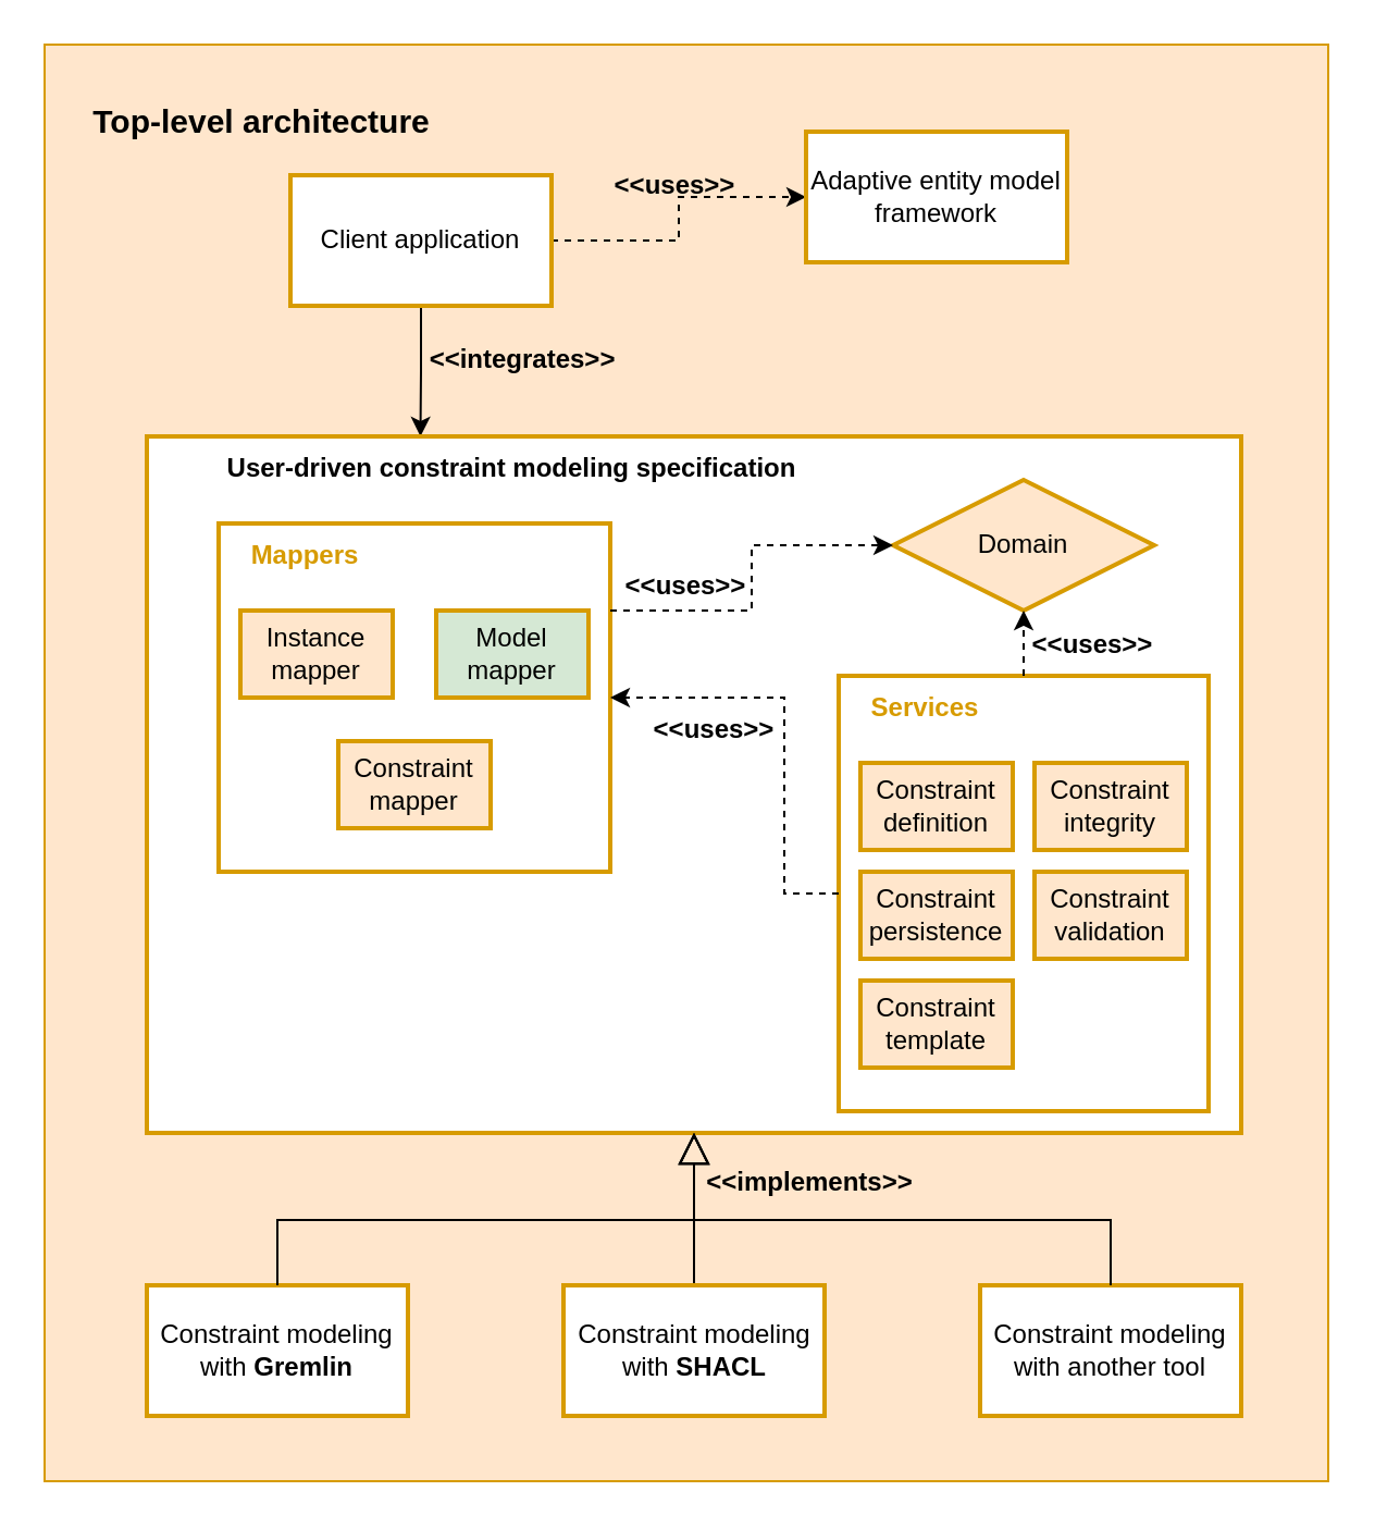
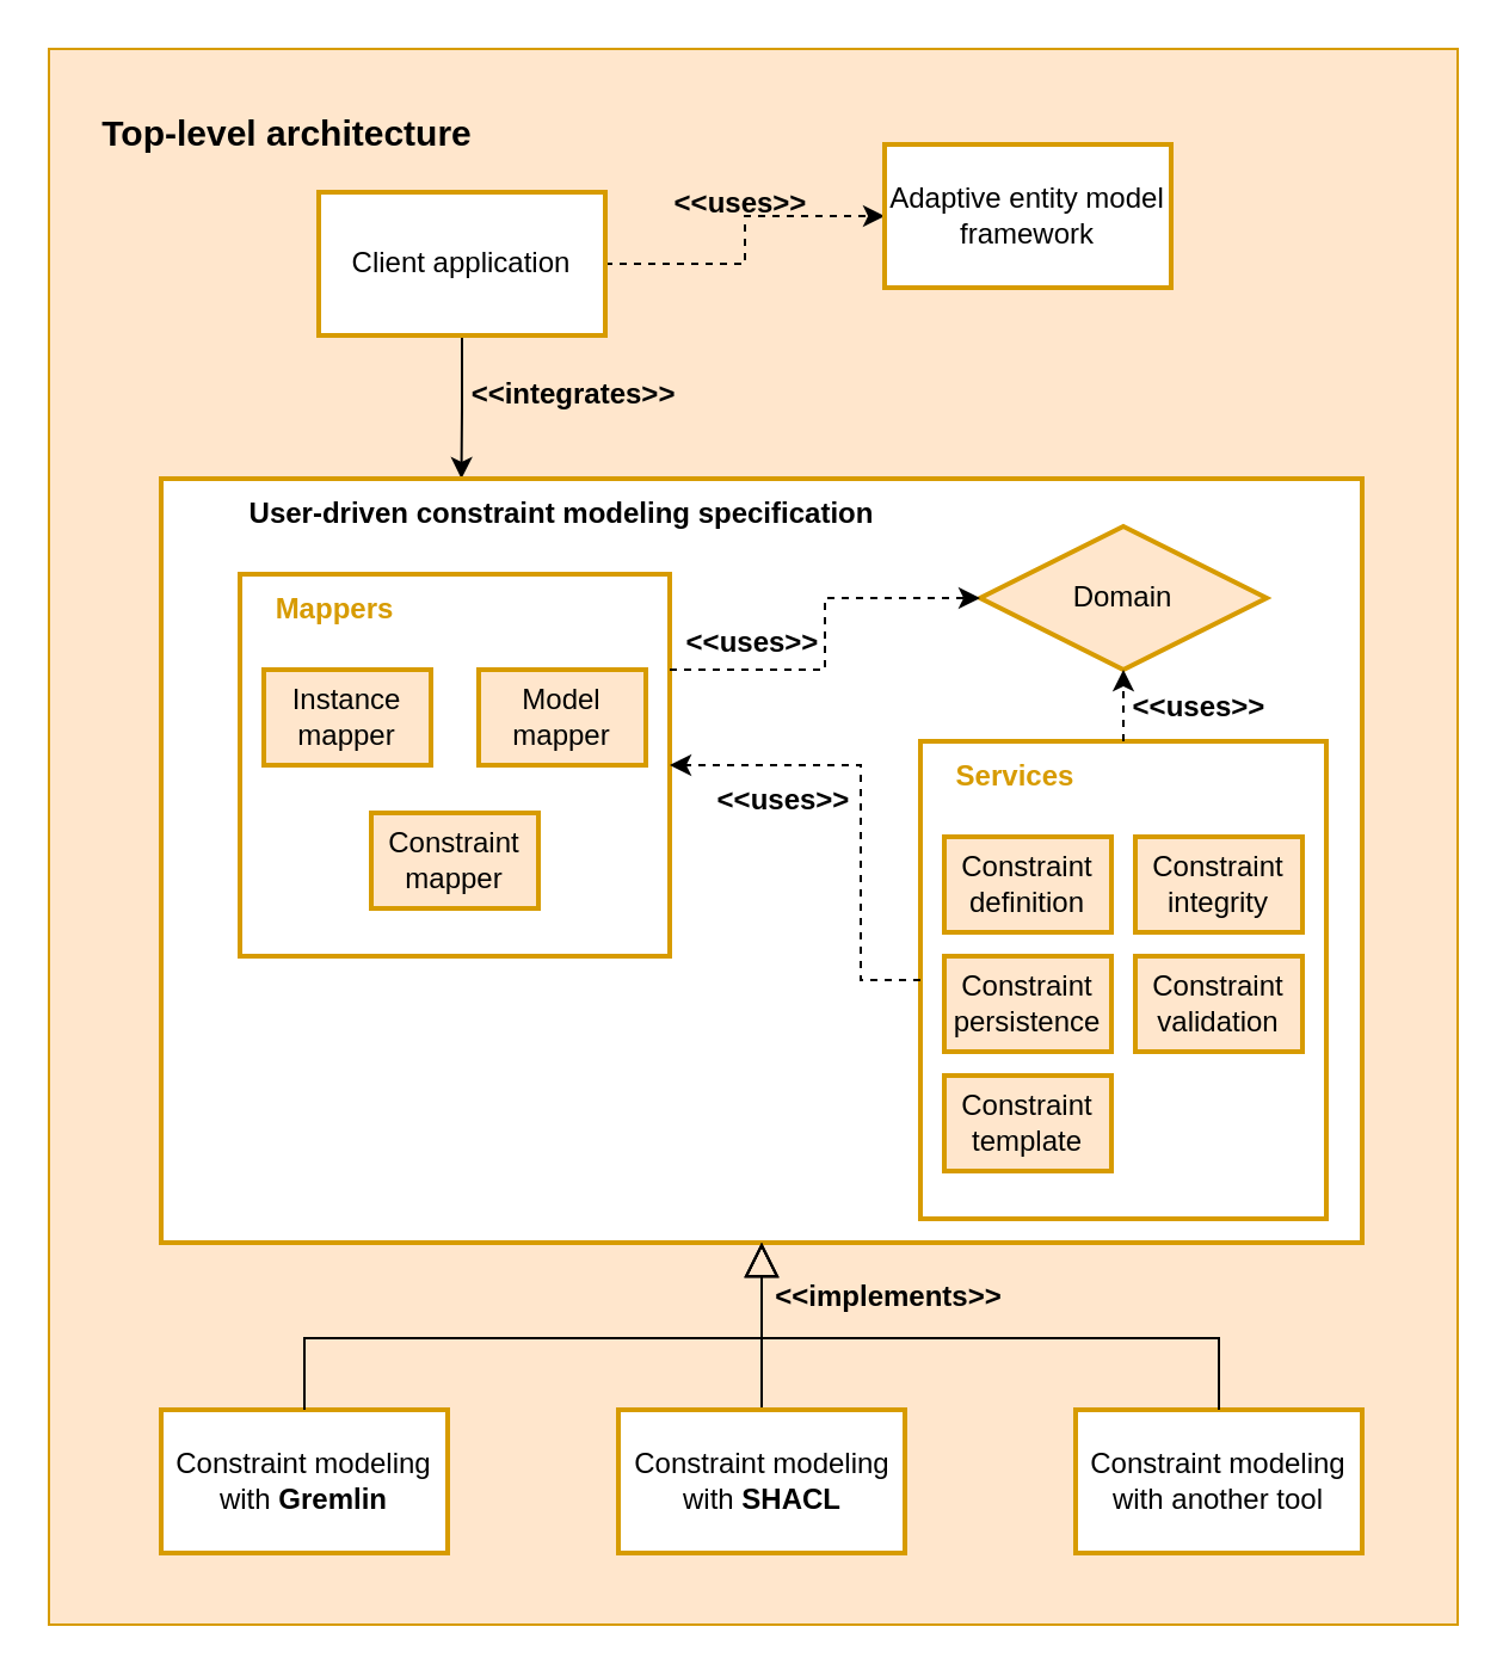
  <mxCell id="0" />
  <mxCell id="1" parent="0" />
  <mxCell id="2" value="" style="rounded=0;whiteSpace=wrap;html=1;strokeColor=#d79b00;strokeWidth=1;fillColor=#ffe6cc;" vertex="1" parent="1"><mxGeometry x="20" y="20" width="590" height="660" as="geometry" /></mxCell>
  <mxCell id="3" style="edgeStyle=orthogonalEdgeStyle;rounded=0;orthogonalLoop=1;jettySize=auto;html=1;exitX=1;exitY=0.5;exitDx=0;exitDy=0;entryX=0;entryY=0.5;entryDx=0;entryDy=0;dashed=1;" edge="1" parent="1" source="5" target="6"><mxGeometry relative="1" as="geometry" /></mxCell>
  <mxCell id="4" style="edgeStyle=orthogonalEdgeStyle;rounded=0;orthogonalLoop=1;jettySize=auto;html=1;exitX=0.5;exitY=1;exitDx=0;exitDy=0;entryX=0.25;entryY=0;entryDx=0;entryDy=0;" edge="1" parent="1" source="5" target="7"><mxGeometry relative="1" as="geometry" /></mxCell>
  <mxCell id="5" value="Client application" style="rounded=0;whiteSpace=wrap;html=1;fillColor=#FFFFFF;strokeColor=#d79b00;strokeWidth=2;" vertex="1" parent="1"><mxGeometry x="133" y="80" width="120" height="60" as="geometry" /></mxCell>
  <mxCell id="6" value="Adaptive entity model framework" style="rounded=0;whiteSpace=wrap;html=1;fillColor=default;strokeColor=#d79b00;strokeWidth=2;" vertex="1" parent="1"><mxGeometry x="370" y="60" width="120" height="60" as="geometry" /></mxCell>
  <mxCell id="7" value="" style="rounded=0;whiteSpace=wrap;html=1;fillColor=#FFFFFF;strokeColor=#d79b00;strokeWidth=2;" vertex="1" parent="1"><mxGeometry x="67" y="200" width="503" height="320" as="geometry" /></mxCell>
  <mxCell id="8" value="Domain" style="rhombus;whiteSpace=wrap;html=1;fillColor=#ffe6cc;strokeColor=#d79b00;strokeWidth=2;" vertex="1" parent="1"><mxGeometry x="410" y="220" width="120" height="60" as="geometry" /></mxCell>
  <mxCell id="9" value="&lt;b&gt;User-driven constraint modeling specification&lt;/b&gt;" style="text;html=1;strokeColor=none;fillColor=none;align=center;verticalAlign=middle;whiteSpace=wrap;rounded=0;" vertex="1" parent="1"><mxGeometry x="100" y="200" width="270" height="30" as="geometry" /></mxCell>
  <mxCell id="10" value="" style="group" vertex="1" connectable="0" parent="1"><mxGeometry x="100" y="240" width="180" height="160" as="geometry" /></mxCell>
  <mxCell id="11" value="" style="rounded=0;whiteSpace=wrap;html=1;strokeWidth=2;strokeColor=#D79B00;" vertex="1" parent="10"><mxGeometry width="180" height="160" as="geometry" /></mxCell>
  <mxCell id="12" value="&lt;b&gt;&lt;font color=&quot;#d79b00&quot;&gt;Mappers&lt;/font&gt;&lt;/b&gt;" style="text;html=1;strokeColor=none;fillColor=none;align=center;verticalAlign=middle;whiteSpace=wrap;rounded=0;" vertex="1" parent="10"><mxGeometry x="10" width="60" height="30" as="geometry" /></mxCell>
  <mxCell id="13" value="Instance mapper" style="rounded=0;whiteSpace=wrap;html=1;fillColor=#ffe6cc;strokeColor=#d79b00;strokeWidth=2;" vertex="1" parent="10"><mxGeometry x="10" y="40" width="70" height="40" as="geometry" /></mxCell>
- <mxCell id="14" value="Model mapper" style="rounded=0;whiteSpace=wrap;html=1;fillColor=#d5e8d4;strokeColor=#d79b00;strokeWidth=2;" vertex="1" parent="10"><mxGeometry x="100" y="40" width="70" height="40" as="geometry" /></mxCell>
+ <mxCell id="14" value="Model mapper" style="rounded=0;whiteSpace=wrap;html=1;fillColor=#ffe6cc;strokeColor=#d79b00;strokeWidth=2;" vertex="1" parent="10"><mxGeometry x="100" y="40" width="70" height="40" as="geometry" /></mxCell>
  <mxCell id="15" value="Constraint mapper" style="rounded=0;whiteSpace=wrap;html=1;fillColor=#ffe6cc;strokeColor=#d79b00;strokeWidth=2;" vertex="1" parent="10"><mxGeometry x="55" y="100" width="70" height="40" as="geometry" /></mxCell>
  <mxCell id="16" value="" style="group" vertex="1" connectable="0" parent="1"><mxGeometry x="385" y="310" width="170" height="200" as="geometry" /></mxCell>
  <mxCell id="17" value="" style="rounded=0;whiteSpace=wrap;html=1;strokeWidth=2;strokeColor=#D79B00;" vertex="1" parent="16"><mxGeometry width="170" height="200" as="geometry" /></mxCell>
  <mxCell id="18" value="&lt;font color=&quot;#d79b00&quot;&gt;&lt;b&gt;Services&lt;/b&gt;&lt;/font&gt;" style="text;html=1;strokeColor=none;fillColor=none;align=center;verticalAlign=middle;whiteSpace=wrap;rounded=0;" vertex="1" parent="16"><mxGeometry x="10" width="60" height="30" as="geometry" /></mxCell>
  <mxCell id="19" value="Constraint definition" style="rounded=0;whiteSpace=wrap;html=1;fillColor=#ffe6cc;strokeColor=#d79b00;strokeWidth=2;" vertex="1" parent="16"><mxGeometry x="10" y="40" width="70" height="40" as="geometry" /></mxCell>
  <mxCell id="20" value="Constraint integrity" style="rounded=0;whiteSpace=wrap;html=1;fillColor=#ffe6cc;strokeColor=#d79b00;strokeWidth=2;" vertex="1" parent="16"><mxGeometry x="90" y="40" width="70" height="40" as="geometry" /></mxCell>
  <mxCell id="21" value="Constraint persistence" style="rounded=0;whiteSpace=wrap;html=1;fillColor=#ffe6cc;strokeColor=#d79b00;strokeWidth=2;" vertex="1" parent="16"><mxGeometry x="10" y="90" width="70" height="40" as="geometry" /></mxCell>
  <mxCell id="22" value="Constraint validation" style="rounded=0;whiteSpace=wrap;html=1;fillColor=#ffe6cc;strokeColor=#d79b00;strokeWidth=2;" vertex="1" parent="16"><mxGeometry x="90" y="90" width="70" height="40" as="geometry" /></mxCell>
  <mxCell id="23" value="Constraint template" style="rounded=0;whiteSpace=wrap;html=1;fillColor=#ffe6cc;strokeColor=#d79b00;strokeWidth=2;" vertex="1" parent="16"><mxGeometry x="10" y="140" width="70" height="40" as="geometry" /></mxCell>
  <mxCell id="24" style="edgeStyle=orthogonalEdgeStyle;rounded=0;orthogonalLoop=1;jettySize=auto;html=1;exitX=0.5;exitY=0;exitDx=0;exitDy=0;entryX=0.5;entryY=1;entryDx=0;entryDy=0;dashed=1;" edge="1" parent="1" source="17" target="8"><mxGeometry relative="1" as="geometry" /></mxCell>
  <mxCell id="25" style="edgeStyle=orthogonalEdgeStyle;rounded=0;orthogonalLoop=1;jettySize=auto;html=1;exitX=0;exitY=0.5;exitDx=0;exitDy=0;entryX=1;entryY=0.5;entryDx=0;entryDy=0;dashed=1;" edge="1" parent="1" source="17" target="11"><mxGeometry relative="1" as="geometry"><Array as="points"><mxPoint x="360" y="410" /><mxPoint x="360" y="320" /></Array></mxGeometry></mxCell>
  <mxCell id="26" value="&lt;b&gt;&amp;lt;&amp;lt;uses&amp;gt;&amp;gt;&lt;/b&gt;" style="text;html=1;strokeColor=none;fillColor=none;align=center;verticalAlign=middle;whiteSpace=wrap;rounded=0;" vertex="1" parent="1"><mxGeometry x="298" y="320" width="60" height="30" as="geometry" /></mxCell>
  <mxCell id="27" value="&lt;b&gt;&amp;lt;&amp;lt;uses&amp;gt;&amp;gt;&lt;/b&gt;" style="text;html=1;strokeColor=none;fillColor=none;align=center;verticalAlign=middle;whiteSpace=wrap;rounded=0;" vertex="1" parent="1"><mxGeometry x="472" y="281" width="60" height="30" as="geometry" /></mxCell>
  <mxCell id="28" value="&lt;b&gt;&amp;lt;&amp;lt;uses&amp;gt;&amp;gt;&lt;/b&gt;" style="text;html=1;strokeColor=none;fillColor=none;align=center;verticalAlign=middle;whiteSpace=wrap;rounded=0;" vertex="1" parent="1"><mxGeometry x="280" y="70" width="60" height="30" as="geometry" /></mxCell>
  <mxCell id="29" value="&lt;b&gt;&amp;lt;&amp;lt;integrates&amp;gt;&amp;gt;&lt;/b&gt;" style="text;html=1;strokeColor=none;fillColor=none;align=center;verticalAlign=middle;whiteSpace=wrap;rounded=0;" vertex="1" parent="1"><mxGeometry x="210" y="150" width="60" height="30" as="geometry" /></mxCell>
  <mxCell id="30" value="Constraint modeling with &lt;b&gt;Gremlin&lt;/b&gt;" style="rounded=0;whiteSpace=wrap;html=1;fillColor=default;strokeColor=#d79b00;strokeWidth=2;" vertex="1" parent="1"><mxGeometry x="67" y="590" width="120" height="60" as="geometry" /></mxCell>
  <mxCell id="31" value="Constraint modeling with another tool" style="rounded=0;whiteSpace=wrap;html=1;fillColor=default;strokeColor=#d79b00;strokeWidth=2;" vertex="1" parent="1"><mxGeometry x="450" y="590" width="120" height="60" as="geometry" /></mxCell>
  <mxCell id="32" style="edgeStyle=orthogonalEdgeStyle;rounded=0;orthogonalLoop=1;jettySize=auto;html=1;exitX=0.5;exitY=0;exitDx=0;exitDy=0;endSize=12;endArrow=block;endFill=0;strokeWidth=1;strokeColor=#000000;" edge="1" parent="1" source="33" target="7"><mxGeometry relative="1" as="geometry" /></mxCell>
  <mxCell id="33" value="Constraint modeling with &lt;b&gt;SHACL&lt;/b&gt;" style="rounded=0;whiteSpace=wrap;html=1;fillColor=default;strokeColor=#d79b00;strokeWidth=2;" vertex="1" parent="1"><mxGeometry x="258.5" y="590" width="120" height="60" as="geometry" /></mxCell>
  <mxCell id="34" style="edgeStyle=orthogonalEdgeStyle;rounded=0;orthogonalLoop=1;jettySize=auto;html=1;endSize=12;endArrow=block;endFill=0;strokeWidth=1;strokeColor=#000000;" edge="1" parent="1" source="31" target="7"><mxGeometry relative="1" as="geometry"><mxPoint x="329" y="600" as="sourcePoint" /><mxPoint x="329" y="530" as="targetPoint" /></mxGeometry></mxCell>
  <mxCell id="35" style="edgeStyle=orthogonalEdgeStyle;rounded=0;orthogonalLoop=1;jettySize=auto;html=1;endSize=12;endArrow=block;endFill=0;strokeWidth=1;strokeColor=#000000;" edge="1" parent="1" source="30" target="7"><mxGeometry relative="1" as="geometry"><mxPoint x="339" y="610" as="sourcePoint" /><mxPoint x="339" y="540" as="targetPoint" /></mxGeometry></mxCell>
  <mxCell id="36" value="&lt;b&gt;&amp;lt;&amp;lt;implements&amp;gt;&amp;gt;&lt;/b&gt;" style="text;html=1;strokeColor=none;fillColor=none;align=center;verticalAlign=middle;whiteSpace=wrap;rounded=0;" vertex="1" parent="1"><mxGeometry x="342" y="528" width="60" height="30" as="geometry" /></mxCell>
  <mxCell id="37" value="&lt;font style=&quot;font-size: 15px;&quot;&gt;&lt;b&gt;Top-level architecture&lt;/b&gt;&lt;/font&gt;" style="text;html=1;strokeColor=none;fillColor=none;align=center;verticalAlign=middle;whiteSpace=wrap;rounded=0;" vertex="1" parent="1"><mxGeometry x="40" y="40" width="160" height="30" as="geometry" /></mxCell>
  <mxCell id="38" style="edgeStyle=orthogonalEdgeStyle;rounded=0;orthogonalLoop=1;jettySize=auto;html=1;exitX=1;exitY=0.25;exitDx=0;exitDy=0;entryX=0;entryY=0.5;entryDx=0;entryDy=0;dashed=1;" edge="1" parent="1" source="11" target="8"><mxGeometry relative="1" as="geometry" /></mxCell>
  <mxCell id="39" value="&lt;b&gt;&amp;lt;&amp;lt;uses&amp;gt;&amp;gt;&lt;/b&gt;" style="text;html=1;strokeColor=none;fillColor=none;align=center;verticalAlign=middle;whiteSpace=wrap;rounded=0;" vertex="1" parent="1"><mxGeometry x="285" y="254" width="60" height="30" as="geometry" /></mxCell>
